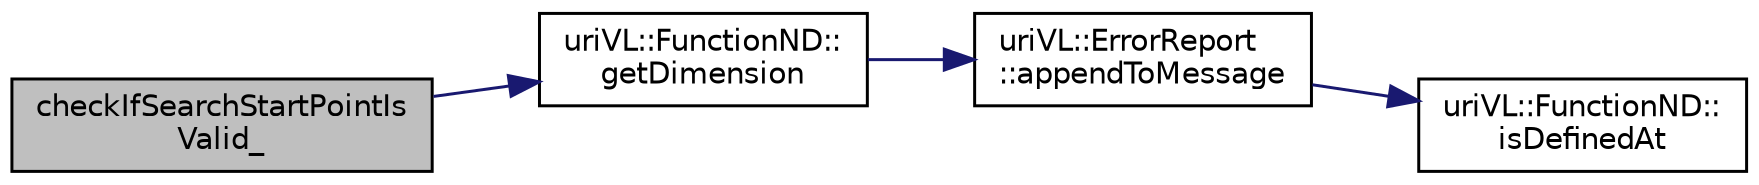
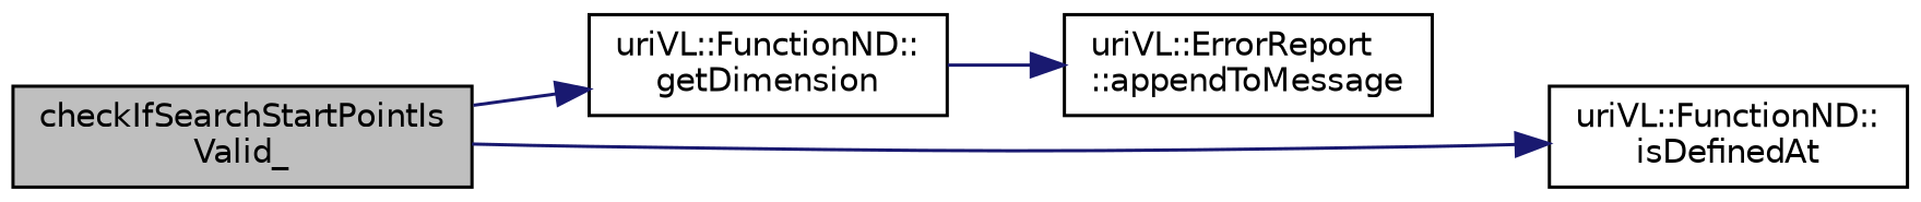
  digraph {
    rankdir=LR
    node [color=black fillcolor=white fontname=Helvetica fontsize=10 shape=record style=filled]
    edge [color=midnightblue fontname=Helvetica fontsize=10 labelfontname=Helvetica labelfontsize=10 style=solid]
    n1 [fillcolor=grey75 fontcolor=black height=0.2 label="checkIfSearchStartPointIs\lValid_" width=0.4]
    n2 [height=0.2 label="uriVL::FunctionND::\lgetDimension" width=0.4]
    n3 [height=0.2 label="uriVL::FunctionND::\lisDefinedAt" width=0.4]
    n4 [height=0.2 label="uriVL::ErrorReport\l::appendToMessage" width=0.4]
    n1 -> n2
-   n4 -> n3
+   n1 -> n3
    n2 -> n4
  }
